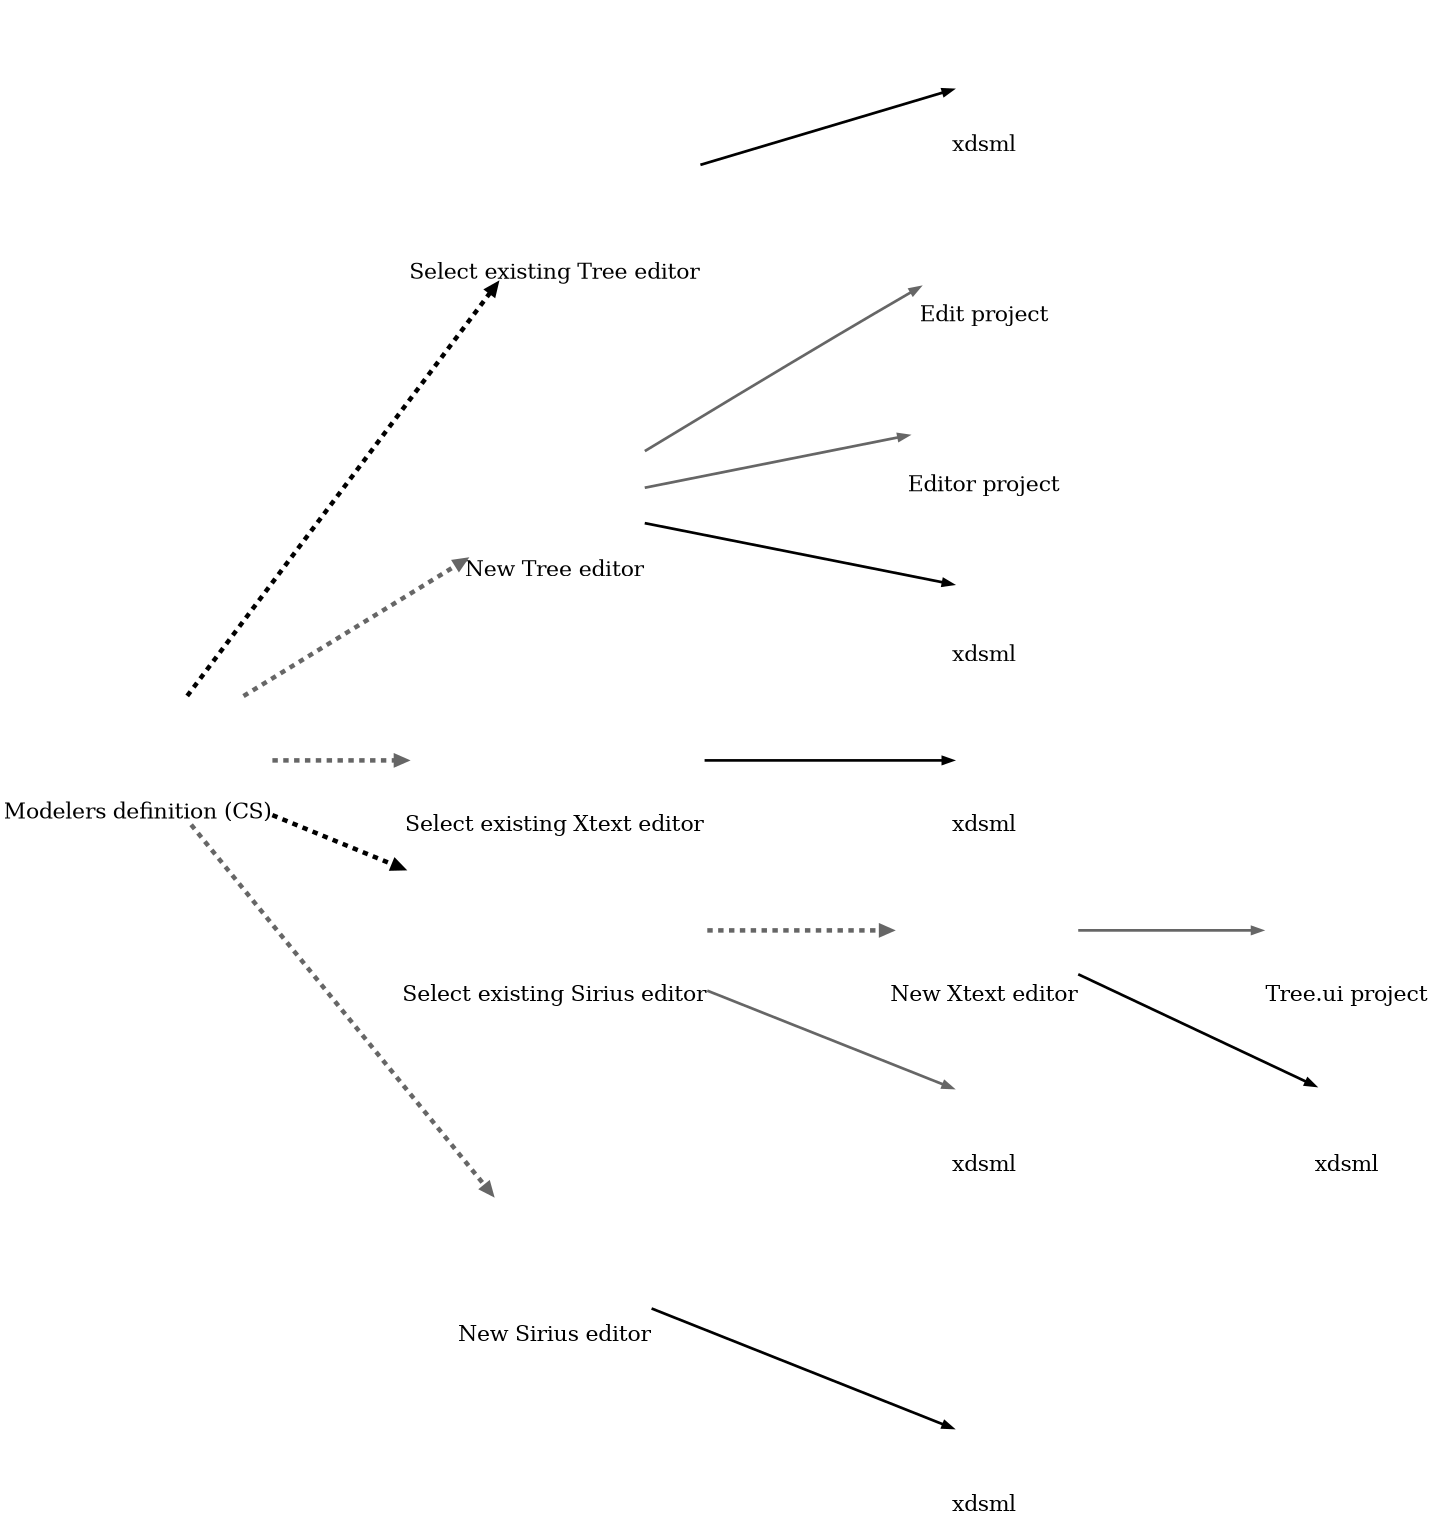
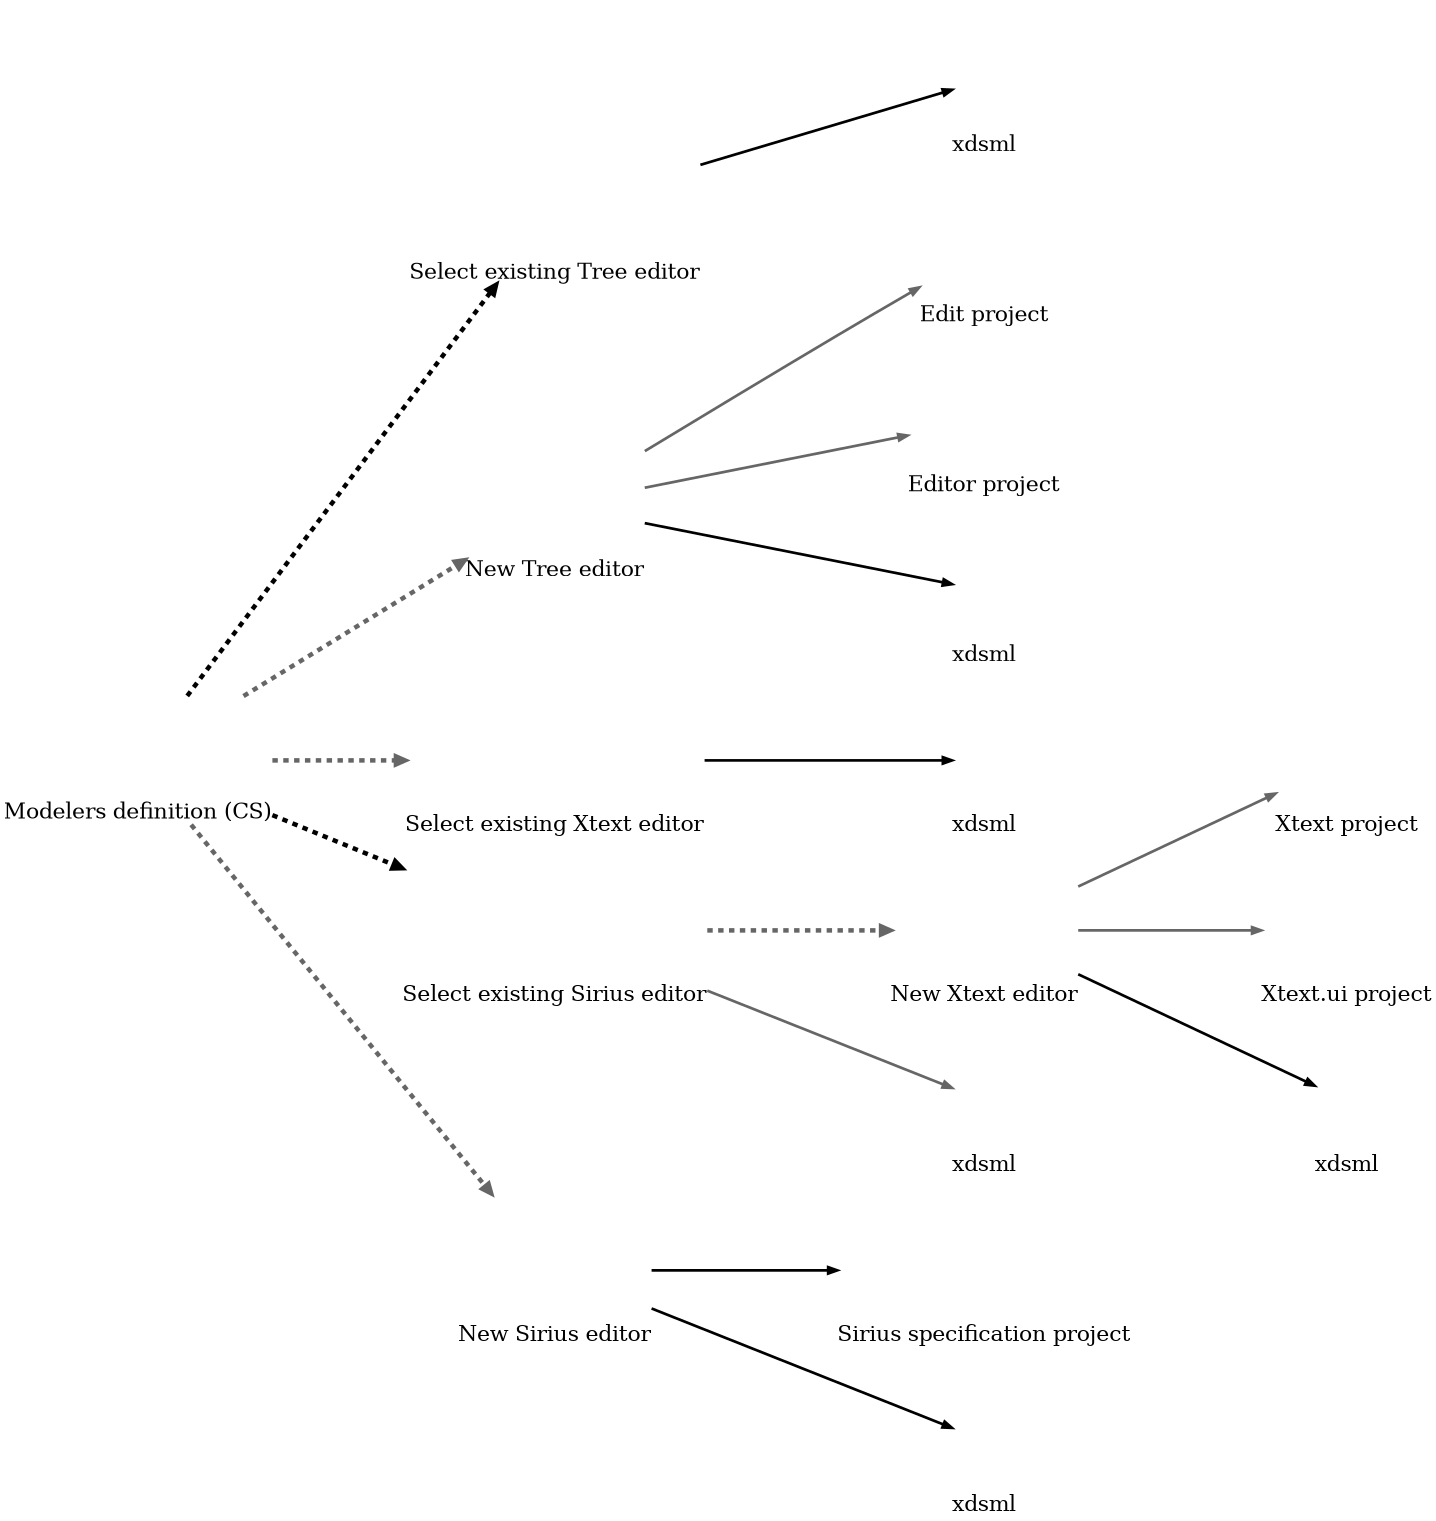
  digraph {
    rankdir=LR
    ranksep=2.0
    node [color=brown fontsize=24 labelloc=b margin="0,1.0" shape=none]
    edge [color=gray40 style="setlinewidth(3)"]
    n1 [label="Modelers definition (CS)" margin="0,0.8"]
    n2 [label="Select existing Tree editor"]
    n3 [color=gray40 label="New Tree editor"]
    n4 [color=gray40 label="Select existing Xtext editor"]
    n5 [color=deeppink label="Select existing Sirius editor"]
    n6 [label="New Sirius editor"]
    n7 [label=xdsml]
    n8 [color=gray40 label="Edit project"]
    n9 [label="Editor project"]
    n10 [color=gray40 label=xdsml]
    n11 [color=gray40 label="New Xtext editor"]
-   n13 [color=gray40 label="Tree.ui project"]
+   n12 [label="Xtext project"]
+   n13 [color=gray40 label="Xtext.ui project"]
    n14 [color=deeppink label=xdsml]
    n15 [label=xdsml]
    n16 [label=xdsml]
+   n17 [label="Sirius specification project"]
    n18 [color=gray40 label=xdsml]
    n1 -> n2 [color=black style="dashed,setlinewidth(5)"]
    n1 -> n3 [style="dashed,setlinewidth(5)"]
    n1 -> n4 [style="dashed,setlinewidth(5)"]
    n1 -> n5 [color=black style="dashed,setlinewidth(5)"]
    n1 -> n6 [style="dashed,setlinewidth(5)"]
    n2 -> n7 [color=black]
    n3 -> n8
    n3 -> n9
    n3 -> n10 [color=black]
    n4 -> n15 [color=black]
    n5 -> n11 [style="dashed,setlinewidth(5)"]
    n5 -> n16
+   n6 -> n17 [color=black]
    n6 -> n18 [color=black]
+   n11 -> n12
    n11 -> n13
    n11 -> n14 [color=black]
  }
